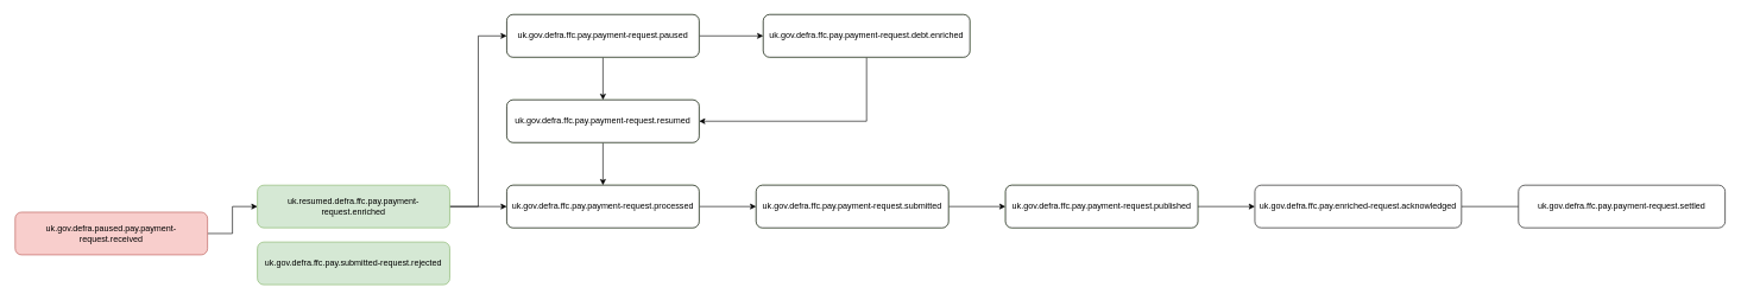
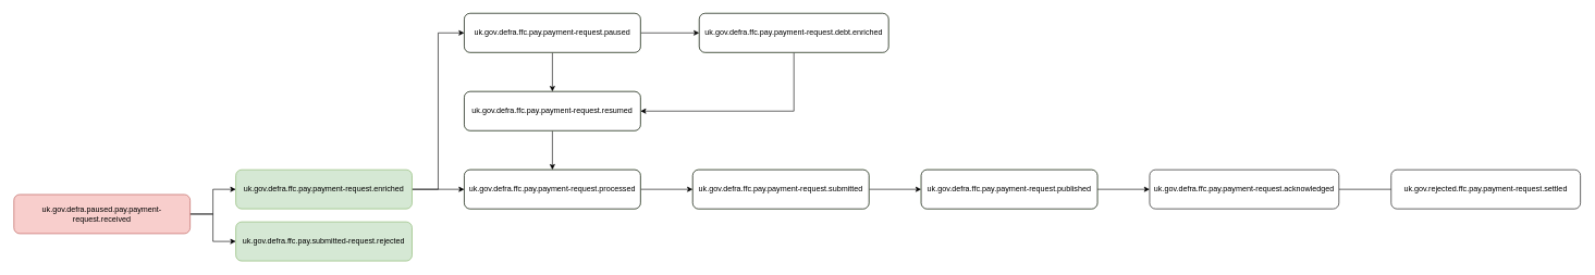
  <mxCell id="0" />
  <mxCell id="1" parent="0" />
  <mxCell id="2" value="" style="edgeStyle=orthogonalEdgeStyle;rounded=0;orthogonalLoop=1;jettySize=auto;html=1;" edge="1" parent="1" source="4" target="10"><mxGeometry relative="1" as="geometry" /></mxCell>
  <mxCell id="3" style="edgeStyle=orthogonalEdgeStyle;rounded=0;orthogonalLoop=1;jettySize=auto;html=1;entryX=0;entryY=0.5;entryDx=0;entryDy=0;" edge="1" parent="1" source="4" target="19"><mxGeometry relative="1" as="geometry" /></mxCell>
- <mxCell id="4" value="uk.resumed.defra.ffc.pay.payment-request.enriched" style="rounded=1;whiteSpace=wrap;html=1;fillColor=#d5e8d4;strokeColor=#82b366;" vertex="1" parent="1"><mxGeometry x="360" y="260" width="270" height="60" as="geometry" /></mxCell>
+ <mxCell id="4" value="uk.gov.defra.ffc.pay.payment-request.enriched" style="rounded=1;whiteSpace=wrap;html=1;fillColor=#d5e8d4;strokeColor=#82b366;" vertex="1" parent="1"><mxGeometry x="360" y="260" width="270" height="60" as="geometry" /></mxCell>
  <mxCell id="5" value="uk.gov.defra.ffc.pay.submitted-request.rejected" style="rounded=1;whiteSpace=wrap;html=1;fillColor=#d5e8d4;strokeColor=#82b366;" vertex="1" parent="1"><mxGeometry x="360" y="340" width="270" height="60" as="geometry" /></mxCell>
  <mxCell id="6" style="edgeStyle=orthogonalEdgeStyle;rounded=0;orthogonalLoop=1;jettySize=auto;html=1;entryX=0;entryY=0.5;entryDx=0;entryDy=0;" edge="1" parent="1" source="8" target="4"><mxGeometry relative="1" as="geometry" /></mxCell>
+ <mxCell id="7" style="edgeStyle=orthogonalEdgeStyle;rounded=0;orthogonalLoop=1;jettySize=auto;html=1;entryX=0;entryY=0.5;entryDx=0;entryDy=0;" edge="1" parent="1" source="8" target="5"><mxGeometry relative="1" as="geometry" /></mxCell>
  <mxCell id="8" value="uk.gov.defra.paused.pay.payment-request.received" style="rounded=1;whiteSpace=wrap;html=1;fillColor=#f8cecc;strokeColor=#b85450;" vertex="1" parent="1"><mxGeometry x="20" y="298" width="270" height="60" as="geometry" /></mxCell>
  <mxCell id="9" value="" style="edgeStyle=orthogonalEdgeStyle;rounded=0;orthogonalLoop=1;jettySize=auto;html=1;" edge="1" parent="1" source="10" target="12"><mxGeometry relative="1" as="geometry" /></mxCell>
  <mxCell id="10" value="uk.gov.defra.ffc.pay.payment-request.processed" style="rounded=1;whiteSpace=wrap;html=1;fillColor=#d5e8d4;strokeColor=#82b366;" vertex="1" parent="1"><mxGeometry x="710" y="260" width="270" height="60" as="geometry" /></mxCell>
  <mxCell id="11" value="" style="edgeStyle=orthogonalEdgeStyle;rounded=0;orthogonalLoop=1;jettySize=auto;html=1;" edge="1" parent="1" source="12" target="14"><mxGeometry relative="1" as="geometry" /></mxCell>
  <mxCell id="12" value="uk.gov.defra.ffc.pay.payment-request.submitted" style="rounded=1;whiteSpace=wrap;html=1;fillColor=#d5e8d4;strokeColor=#82b366;" vertex="1" parent="1"><mxGeometry x="1060" y="260" width="270" height="60" as="geometry" /></mxCell>
  <mxCell id="13" value="" style="edgeStyle=orthogonalEdgeStyle;rounded=0;orthogonalLoop=1;jettySize=auto;html=1;" edge="1" parent="1" source="14" target="21"><mxGeometry relative="1" as="geometry" /></mxCell>
  <mxCell id="14" value="uk.gov.defra.ffc.pay.payment-request.published" style="rounded=1;whiteSpace=wrap;html=1;fillColor=#d5e8d4;strokeColor=#82b366;" vertex="1" parent="1"><mxGeometry x="1410" y="260" width="270" height="60" as="geometry" /></mxCell>
  <mxCell id="15" style="edgeStyle=orthogonalEdgeStyle;rounded=0;orthogonalLoop=1;jettySize=auto;html=1;" edge="1" parent="1" source="16" target="10"><mxGeometry relative="1" as="geometry" /></mxCell>
  <mxCell id="16" value="uk.gov.defra.ffc.pay.payment-request.resumed" style="rounded=1;whiteSpace=wrap;html=1;fillColor=#d5e8d4;strokeColor=#82b366;" vertex="1" parent="1"><mxGeometry x="710" y="140" width="270" height="60" as="geometry" /></mxCell>
  <mxCell id="17" style="edgeStyle=orthogonalEdgeStyle;rounded=0;orthogonalLoop=1;jettySize=auto;html=1;" edge="1" parent="1" source="19" target="16"><mxGeometry relative="1" as="geometry" /></mxCell>
  <mxCell id="18" value="" style="edgeStyle=orthogonalEdgeStyle;rounded=0;orthogonalLoop=1;jettySize=auto;html=1;" edge="1" parent="1" source="19" target="24"><mxGeometry relative="1" as="geometry" /></mxCell>
  <mxCell id="19" value="uk.gov.defra.ffc.pay.payment-request.paused" style="rounded=1;whiteSpace=wrap;html=1;fillColor=#d5e8d4;strokeColor=#82b366;" vertex="1" parent="1"><mxGeometry x="710" y="20" width="270" height="60" as="geometry" /></mxCell>
  <mxCell id="20" value="" style="edgeStyle=orthogonalEdgeStyle;rounded=0;orthogonalLoop=1;jettySize=auto;html=1;endArrow=none;" edge="1" parent="1" source="21" target="22"><mxGeometry relative="1" as="geometry" /></mxCell>
- <mxCell id="21" value="uk.gov.defra.ffc.pay.enriched-request.acknowledged" style="rounded=1;whiteSpace=wrap;html=1;" vertex="1" parent="1"><mxGeometry x="1760" y="260" width="290" height="60" as="geometry" /></mxCell>
- <mxCell id="22" value="uk.gov.defra.ffc.pay.payment-request.settled" style="rounded=1;whiteSpace=wrap;html=1;" vertex="1" parent="1"><mxGeometry x="2130" y="260" width="290" height="60" as="geometry" /></mxCell>
+ <mxCell id="21" value="uk.gov.defra.ffc.pay.payment-request.acknowledged" style="rounded=1;whiteSpace=wrap;html=1;" vertex="1" parent="1"><mxGeometry x="1760" y="260" width="290" height="60" as="geometry" /></mxCell>
+ <mxCell id="22" value="uk.gov.rejected.ffc.pay.payment-request.settled" style="rounded=1;whiteSpace=wrap;html=1;" vertex="1" parent="1"><mxGeometry x="2130" y="260" width="290" height="60" as="geometry" /></mxCell>
  <mxCell id="23" style="edgeStyle=orthogonalEdgeStyle;rounded=0;orthogonalLoop=1;jettySize=auto;html=1;entryX=1;entryY=0.5;entryDx=0;entryDy=0;" edge="1" parent="1" source="24" target="16"><mxGeometry relative="1" as="geometry"><Array as="points"><mxPoint x="1215" y="170" /></Array></mxGeometry></mxCell>
  <mxCell id="24" value="uk.gov.defra.ffc.pay.payment-request.debt.enriched" style="rounded=1;whiteSpace=wrap;html=1;fillColor=#d5e8d4;strokeColor=#82b366;" vertex="1" parent="1"><mxGeometry x="1070" y="20" width="290" height="60" as="geometry" /></mxCell>
  <mxCell id="25" value="uk.gov.defra.ffc.pay.payment-request.processed" style="rounded=1;whiteSpace=wrap;html=1;" vertex="1" parent="1"><mxGeometry x="710" y="260" width="270" height="60" as="geometry" /></mxCell>
  <mxCell id="26" value="uk.gov.defra.ffc.pay.payment-request.resumed" style="rounded=1;whiteSpace=wrap;html=1;" vertex="1" parent="1"><mxGeometry x="710" y="140" width="270" height="60" as="geometry" /></mxCell>
  <mxCell id="27" value="uk.gov.defra.ffc.pay.payment-request.paused" style="rounded=1;whiteSpace=wrap;html=1;" vertex="1" parent="1"><mxGeometry x="710" y="20" width="270" height="60" as="geometry" /></mxCell>
  <mxCell id="28" value="uk.gov.defra.ffc.pay.payment-request.debt.enriched" style="rounded=1;whiteSpace=wrap;html=1;" vertex="1" parent="1"><mxGeometry x="1070" y="20" width="290" height="60" as="geometry" /></mxCell>
  <mxCell id="29" value="uk.gov.defra.ffc.pay.payment-request.submitted" style="rounded=1;whiteSpace=wrap;html=1;" vertex="1" parent="1"><mxGeometry x="1060" y="260" width="270" height="60" as="geometry" /></mxCell>
  <mxCell id="30" value="uk.gov.defra.ffc.pay.payment-request.published" style="rounded=1;whiteSpace=wrap;html=1;" vertex="1" parent="1"><mxGeometry x="1410" y="260" width="270" height="60" as="geometry" /></mxCell>
